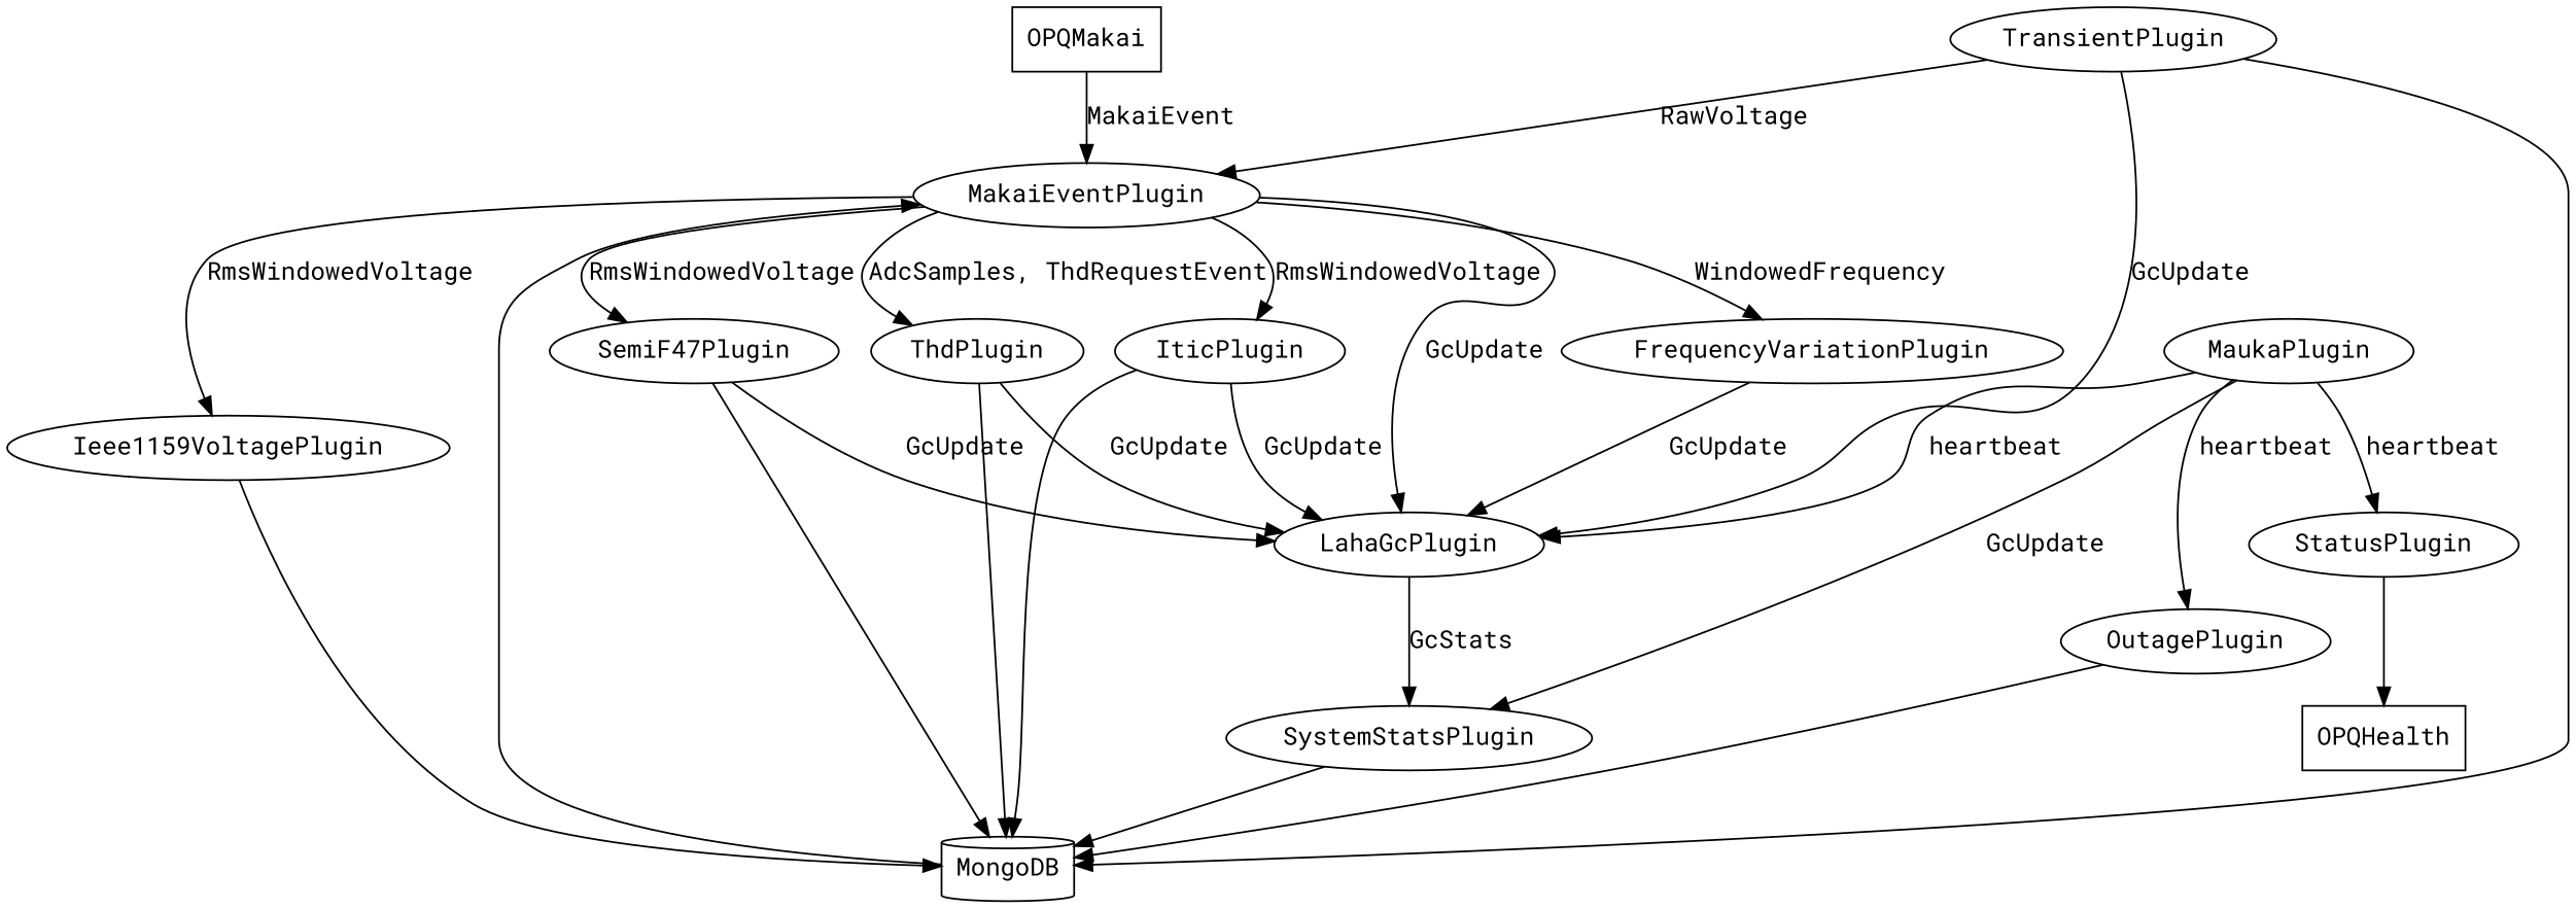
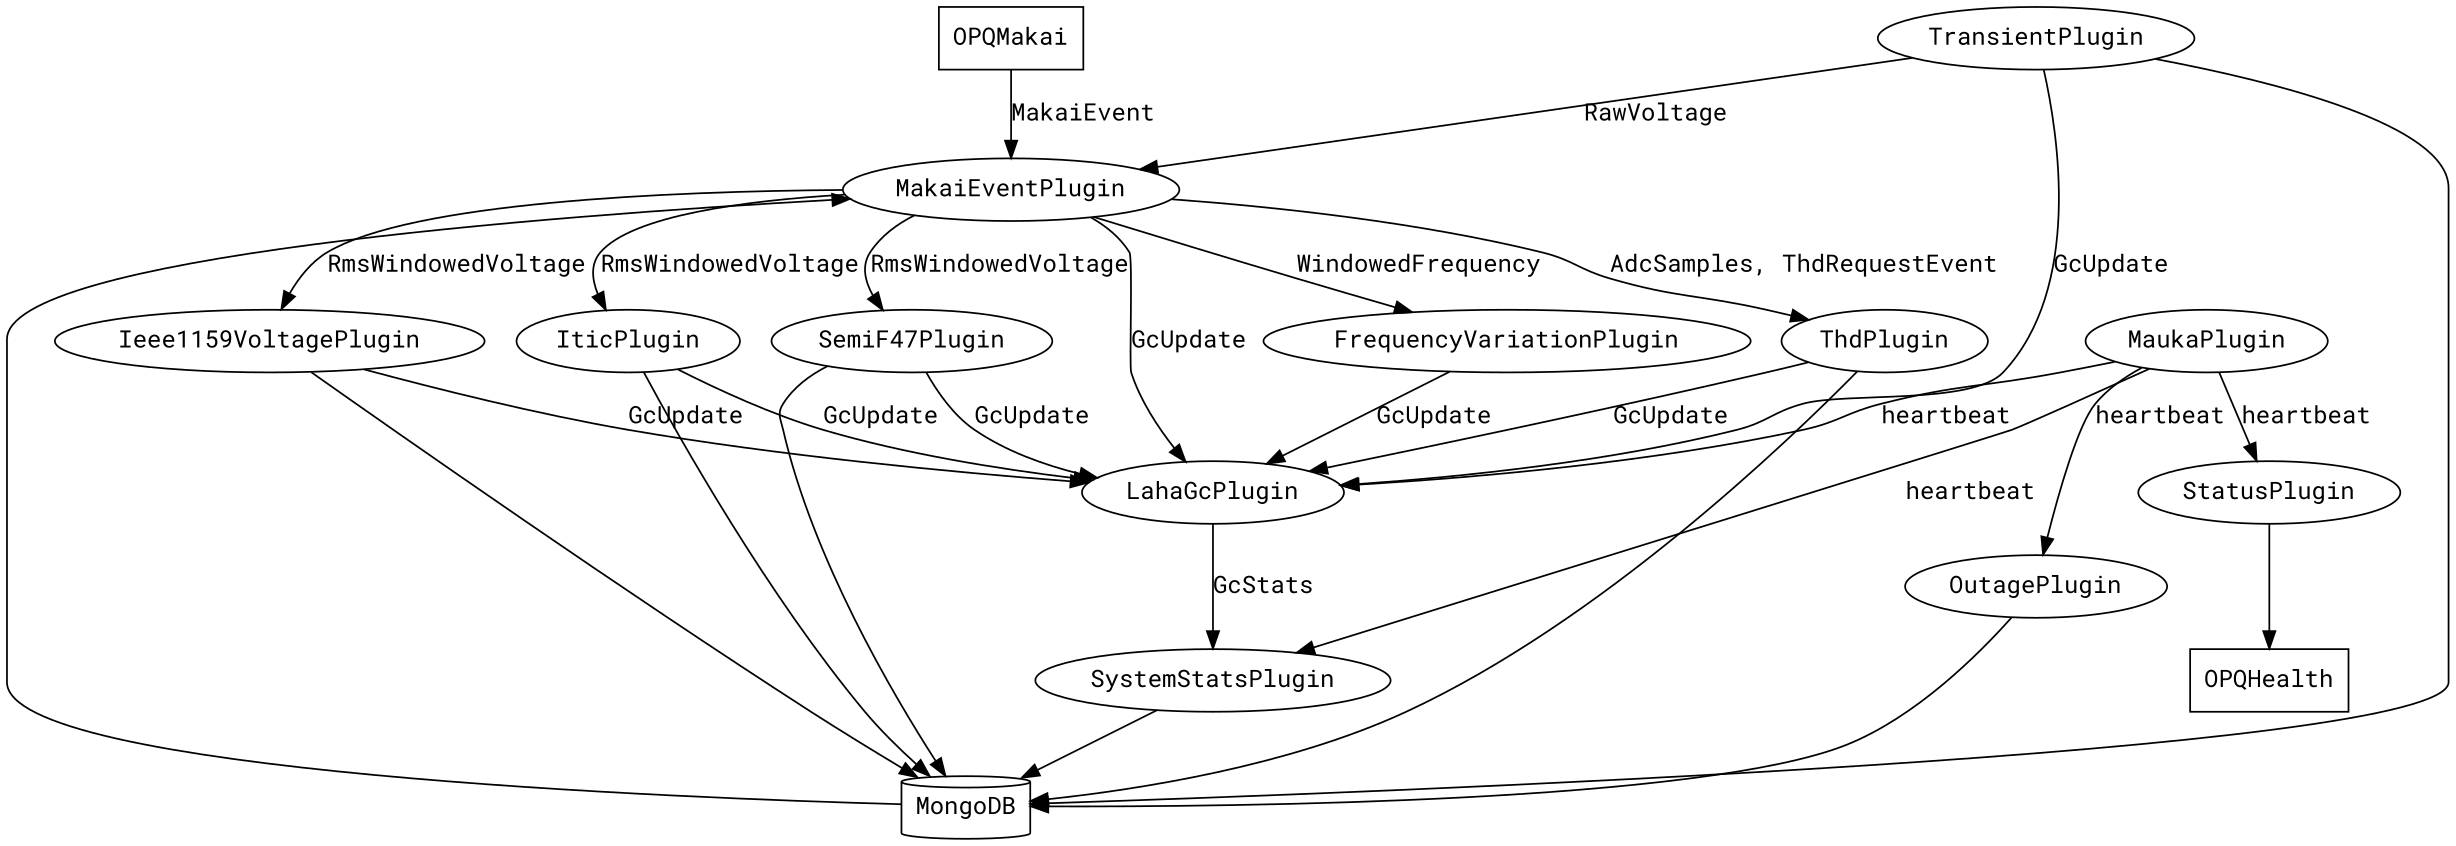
  digraph {
    fontname="Roboto Mono"
    node [fontname="Roboto Mono"]
    edge [fontname="Roboto Mono"]
    OPQMakai [shape=box]
    MakaiEventPlugin
    LahaGcPlugin
    FrequencyVariationPlugin
    Ieee1159VoltagePlugin
    IticPlugin
    SemiF47Plugin
    ThdPlugin
    MongoDB [shape=cylinder]
    OPQHealth [shape=box]
    SystemStatsPlugin
    TransientPlugin
    MaukaPlugin
    OutagePlugin
    StatusPlugin
    OPQMakai -> MakaiEventPlugin [label=MakaiEvent]
    MakaiEventPlugin -> LahaGcPlugin [label=GcUpdate]
    MakaiEventPlugin -> FrequencyVariationPlugin [label=WindowedFrequency]
    MakaiEventPlugin -> Ieee1159VoltagePlugin [label=RmsWindowedVoltage]
    MakaiEventPlugin -> IticPlugin [label=RmsWindowedVoltage]
    MakaiEventPlugin -> SemiF47Plugin [label=RmsWindowedVoltage]
    MakaiEventPlugin -> ThdPlugin [label="AdcSamples, ThdRequestEvent"]
    LahaGcPlugin -> SystemStatsPlugin [label=GcStats]
    FrequencyVariationPlugin -> LahaGcPlugin [label=GcUpdate]
+   Ieee1159VoltagePlugin -> LahaGcPlugin [label=GcUpdate]
    Ieee1159VoltagePlugin -> MongoDB
    IticPlugin -> LahaGcPlugin [label=GcUpdate]
    IticPlugin -> MongoDB
    SemiF47Plugin -> LahaGcPlugin [label=GcUpdate]
    SemiF47Plugin -> MongoDB
    ThdPlugin -> LahaGcPlugin [label=GcUpdate]
    ThdPlugin -> MongoDB
    MongoDB -> MakaiEventPlugin
    SystemStatsPlugin -> MongoDB
    TransientPlugin -> MakaiEventPlugin [label=RawVoltage]
    TransientPlugin -> LahaGcPlugin [label=GcUpdate]
    TransientPlugin -> MongoDB
    MaukaPlugin -> LahaGcPlugin [label=heartbeat]
-   MaukaPlugin -> SystemStatsPlugin [label=GcUpdate]
+   MaukaPlugin -> SystemStatsPlugin [label=heartbeat]
    MaukaPlugin -> OutagePlugin [label=heartbeat]
    MaukaPlugin -> StatusPlugin [label=heartbeat]
    OutagePlugin -> MongoDB
    StatusPlugin -> OPQHealth
  }
